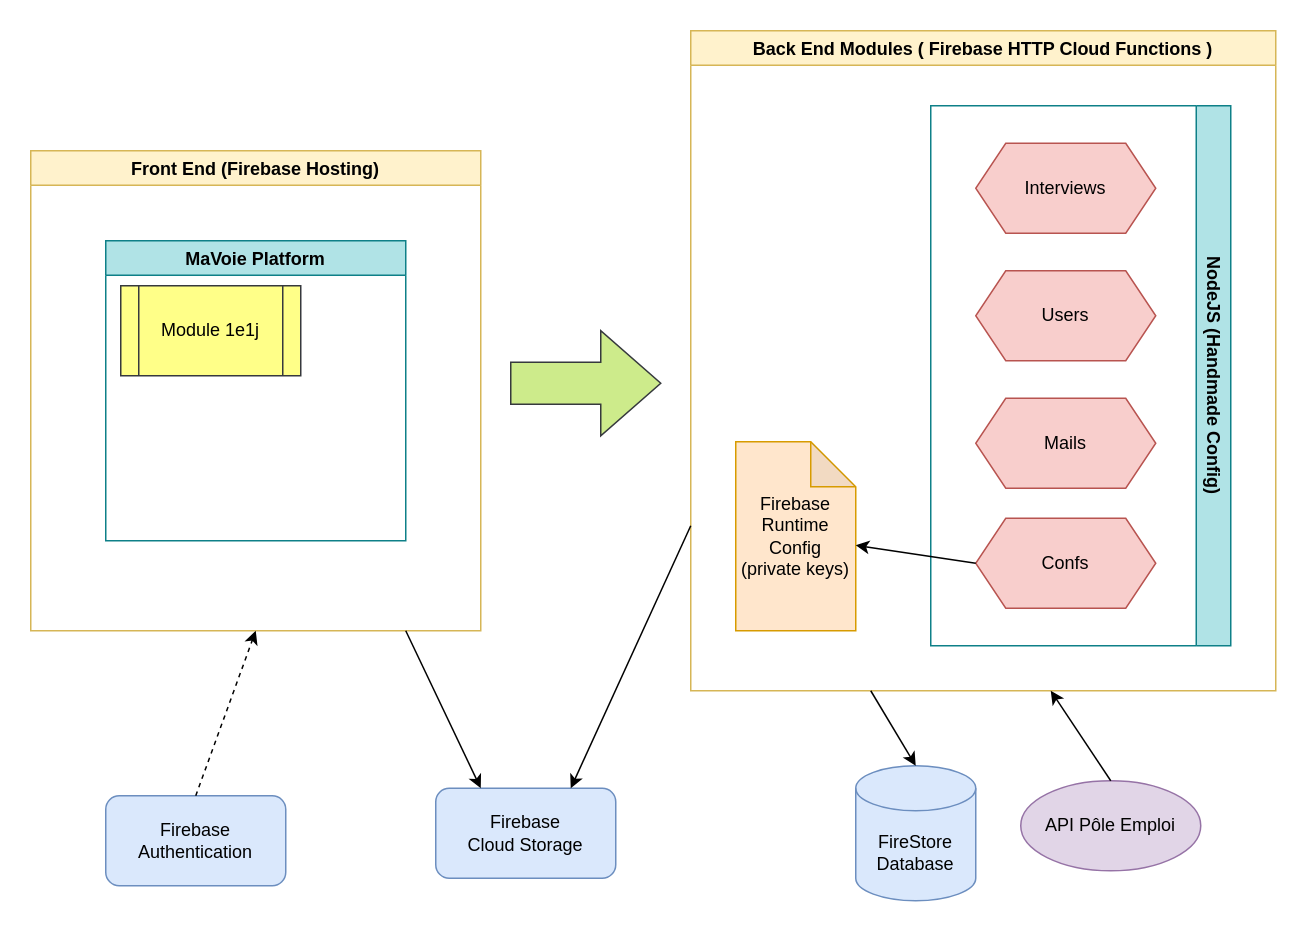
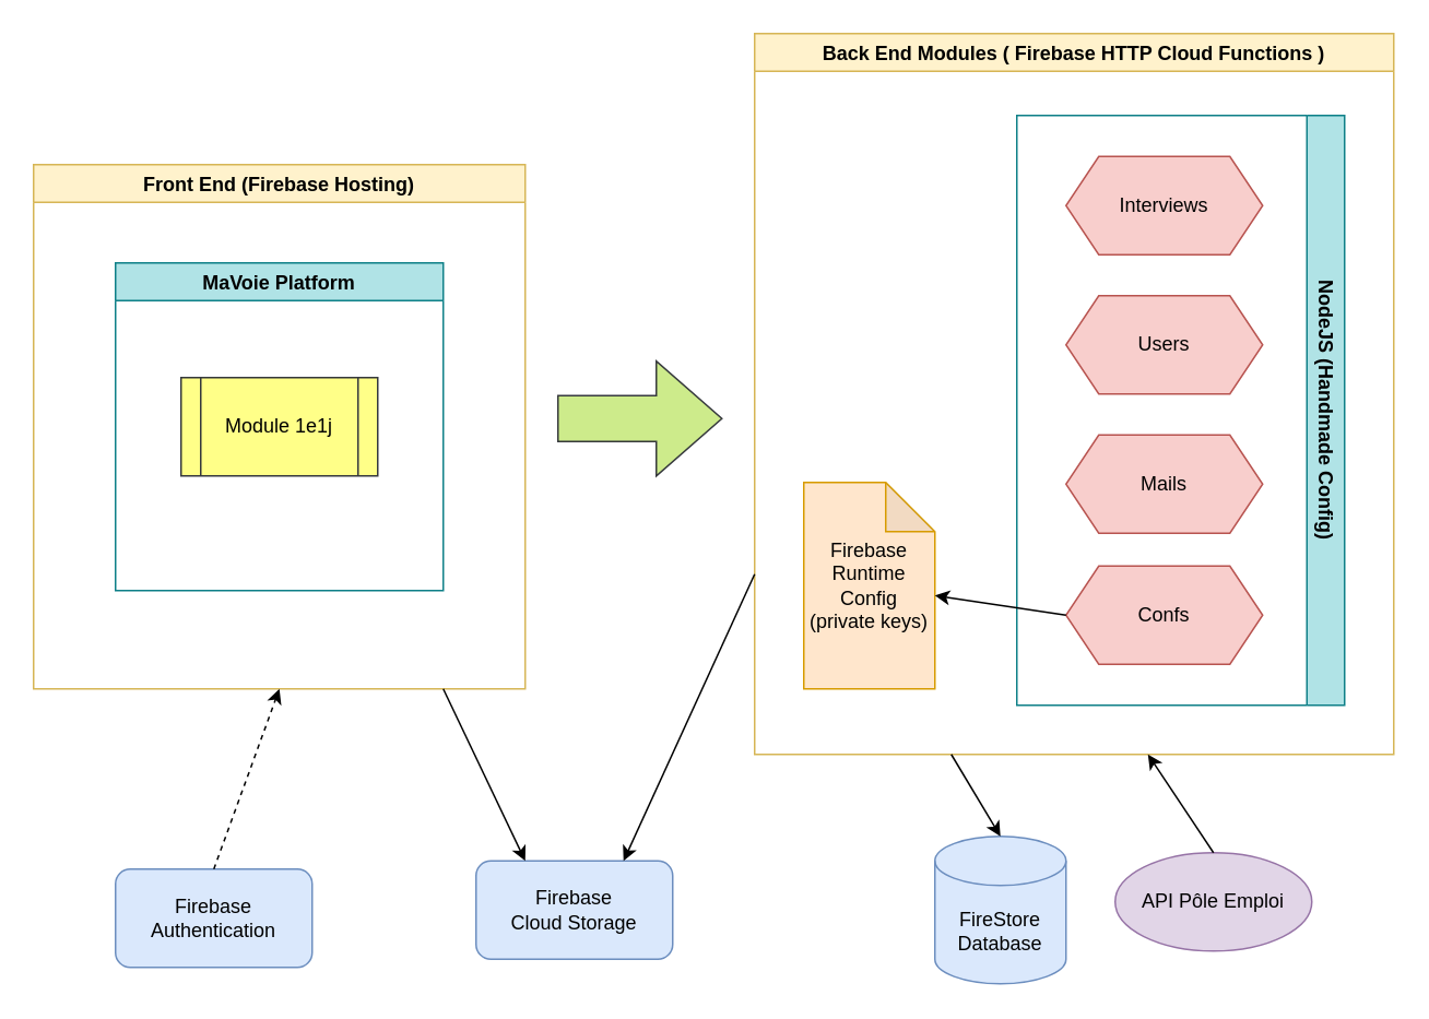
  <mxCell id="0" />
  <mxCell id="1" parent="0" />
  <mxCell id="2" value="Front End (Firebase Hosting)" style="swimlane;fillColor=#fff2cc;strokeColor=#d6b656;" vertex="1" parent="1"><mxGeometry x="20" y="100" width="300" height="320" as="geometry" /></mxCell>
  <mxCell id="3" value="MaVoie Platform" style="swimlane;fillColor=#b0e3e6;strokeColor=#0e8088;" vertex="1" parent="2"><mxGeometry x="50" y="60" width="200" height="200" as="geometry" /></mxCell>
- <mxCell id="4" value="Module 1e1j" style="shape=process;whiteSpace=wrap;html=1;backgroundOutline=1;fillColor=#ffff88;strokeColor=#36393d;" vertex="1" parent="3"><mxGeometry x="10" y="30" width="120" height="60" as="geometry" /></mxCell>
+ <mxCell id="4" value="Module 1e1j" style="shape=process;whiteSpace=wrap;html=1;backgroundOutline=1;fillColor=#ffff88;strokeColor=#36393d;" vertex="1" parent="3"><mxGeometry x="40" y="70" width="120" height="60" as="geometry" /></mxCell>
  <mxCell id="5" value="Back End Modules ( Firebase HTTP Cloud Functions )" style="swimlane;fillColor=#fff2cc;strokeColor=#d6b656;" vertex="1" parent="1"><mxGeometry x="460" y="20" width="390" height="440" as="geometry" /></mxCell>
  <mxCell id="6" value="NodeJS (Handmade Config)" style="swimlane;horizontal=0;rotation=-180;fillColor=#b0e3e6;strokeColor=#0e8088;" vertex="1" parent="5"><mxGeometry x="160" y="50" width="200" height="360" as="geometry" /></mxCell>
  <mxCell id="7" value="Interviews" style="shape=hexagon;perimeter=hexagonPerimeter2;whiteSpace=wrap;html=1;fixedSize=1;fillColor=#f8cecc;strokeColor=#b85450;" vertex="1" parent="6"><mxGeometry x="30" y="25" width="120" height="60" as="geometry" /></mxCell>
  <mxCell id="8" value="Users" style="shape=hexagon;perimeter=hexagonPerimeter2;whiteSpace=wrap;html=1;fixedSize=1;fillColor=#f8cecc;strokeColor=#b85450;" vertex="1" parent="6"><mxGeometry x="30" y="110" width="120" height="60" as="geometry" /></mxCell>
  <mxCell id="9" value="Mails" style="shape=hexagon;perimeter=hexagonPerimeter2;whiteSpace=wrap;html=1;fixedSize=1;fillColor=#f8cecc;strokeColor=#b85450;" vertex="1" parent="6"><mxGeometry x="30" y="195" width="120" height="60" as="geometry" /></mxCell>
  <mxCell id="10" value="Confs" style="shape=hexagon;perimeter=hexagonPerimeter2;whiteSpace=wrap;html=1;fixedSize=1;fillColor=#f8cecc;strokeColor=#b85450;" vertex="1" parent="6"><mxGeometry x="30" y="275" width="120" height="60" as="geometry" /></mxCell>
  <mxCell id="11" value="&lt;div&gt;Firebase Runtime Config&lt;/div&gt;&lt;div&gt;(private keys)&lt;br&gt;&lt;/div&gt;" style="shape=note;whiteSpace=wrap;html=1;backgroundOutline=1;darkOpacity=0.05;fillColor=#ffe6cc;strokeColor=#d79b00;" vertex="1" parent="5"><mxGeometry x="30" y="274" width="80" height="126" as="geometry" /></mxCell>
  <mxCell id="12" value="" style="endArrow=classic;html=1;rounded=0;exitX=0;exitY=0.5;exitDx=0;exitDy=0;" edge="1" parent="5" source="10" target="11"><mxGeometry width="50" height="50" relative="1" as="geometry"><mxPoint x="290" y="510" as="sourcePoint" /><mxPoint x="250" y="450" as="targetPoint" /></mxGeometry></mxCell>
  <mxCell id="13" value="Firebase Authentication " style="rounded=1;whiteSpace=wrap;html=1;fillColor=#dae8fc;strokeColor=#6c8ebf;" vertex="1" parent="1"><mxGeometry x="70" y="530" width="120" height="60" as="geometry" /></mxCell>
  <mxCell id="14" value="&lt;div&gt;Firebase &lt;br&gt;&lt;/div&gt;&lt;div&gt;Cloud Storage &lt;/div&gt;" style="rounded=1;whiteSpace=wrap;html=1;fillColor=#dae8fc;strokeColor=#6c8ebf;" vertex="1" parent="1"><mxGeometry x="290" y="525" width="120" height="60" as="geometry" /></mxCell>
  <mxCell id="15" value="&lt;div&gt;FireStore &lt;br&gt;&lt;/div&gt;&lt;div&gt;Database&lt;br&gt;&lt;/div&gt;" style="shape=cylinder3;whiteSpace=wrap;html=1;boundedLbl=1;backgroundOutline=1;size=15;fillColor=#dae8fc;strokeColor=#6c8ebf;" vertex="1" parent="1"><mxGeometry x="570" y="510" width="80" height="90" as="geometry" /></mxCell>
  <mxCell id="16" value="API Pôle Emploi " style="ellipse;whiteSpace=wrap;html=1;fillColor=#e1d5e7;strokeColor=#9673a6;" vertex="1" parent="1"><mxGeometry x="680" y="520" width="120" height="60" as="geometry" /></mxCell>
  <mxCell id="17" value="" style="html=1;shadow=0;dashed=0;align=center;verticalAlign=middle;shape=mxgraph.arrows2.arrow;dy=0.6;dx=40;notch=0;fillColor=#cdeb8b;strokeColor=#36393d;" vertex="1" parent="1"><mxGeometry x="340" y="220" width="100" height="70" as="geometry" /></mxCell>
  <mxCell id="18" value="" style="endArrow=classic;html=1;rounded=0;exitX=0;exitY=0.75;exitDx=0;exitDy=0;entryX=0.75;entryY=0;entryDx=0;entryDy=0;" edge="1" parent="1" source="5" target="14"><mxGeometry width="50" height="50" relative="1" as="geometry"><mxPoint x="344" y="490" as="sourcePoint" /><mxPoint x="394" y="440" as="targetPoint" /></mxGeometry></mxCell>
  <mxCell id="19" value="" style="endArrow=classic;html=1;rounded=0;entryX=0.25;entryY=0;entryDx=0;entryDy=0;" edge="1" parent="1" target="14"><mxGeometry width="50" height="50" relative="1" as="geometry"><mxPoint x="270" y="420" as="sourcePoint" /><mxPoint x="390" y="535" as="targetPoint" /></mxGeometry></mxCell>
  <mxCell id="20" value="" style="endArrow=classic;html=1;rounded=0;entryX=0.5;entryY=1;entryDx=0;entryDy=0;exitX=0.5;exitY=0;exitDx=0;exitDy=0;dashed=1;" edge="1" parent="1" source="13" target="2"><mxGeometry width="50" height="50" relative="1" as="geometry"><mxPoint x="250" y="480" as="sourcePoint" /><mxPoint x="130" y="530" as="targetPoint" /></mxGeometry></mxCell>
  <mxCell id="21" value="" style="endArrow=classic;html=1;rounded=0;entryX=0.5;entryY=0;entryDx=0;entryDy=0;entryPerimeter=0;" edge="1" parent="1" target="15"><mxGeometry width="50" height="50" relative="1" as="geometry"><mxPoint x="580" y="460" as="sourcePoint" /><mxPoint x="410" y="555" as="targetPoint" /></mxGeometry></mxCell>
  <mxCell id="22" value="" style="endArrow=classic;html=1;rounded=0;exitX=0.5;exitY=0;exitDx=0;exitDy=0;" edge="1" parent="1" source="16"><mxGeometry width="50" height="50" relative="1" as="geometry"><mxPoint x="140" y="540" as="sourcePoint" /><mxPoint x="700" y="460" as="targetPoint" /></mxGeometry></mxCell>
